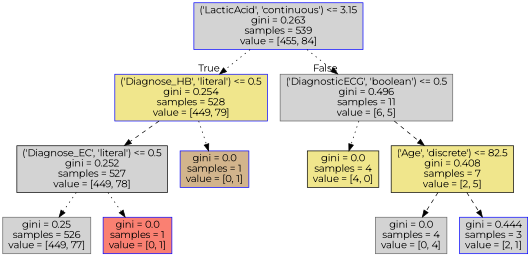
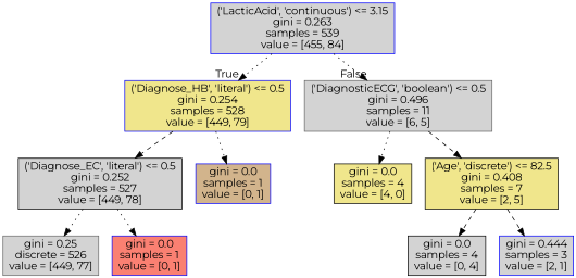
  digraph {
    fontname=Montserrat
    node [color=blue fillcolor=lightgrey fontname=Montserrat shape=box style=filled]
    edge [fontname=Montserrat style=dotted]
    n1 [label="('LacticAcid', 'continuous') <= 3.15\ngini = 0.263\nsamples = 539\nvalue = [455, 84]"]
    n2 [fillcolor=khaki label="('Diagnose_HB', 'literal') <= 0.5\ngini = 0.254\nsamples = 528\nvalue = [449, 79]"]
    n3 [color=gray40 label="('DiagnosticECG', 'boolean') <= 0.5\ngini = 0.496\nsamples = 11\nvalue = [6, 5]"]
    n4 [color=black label="('Diagnose_EC', 'literal') <= 0.5\ngini = 0.252\nsamples = 527\nvalue = [449, 78]"]
    n5 [fillcolor=tan label="gini = 0.0\nsamples = 1\nvalue = [0, 1]"]
    n6 [color=black fillcolor=khaki label="gini = 0.0\nsamples = 4\nvalue = [4, 0]"]
    n7 [color=black fillcolor=khaki label="('Age', 'discrete') <= 82.5\ngini = 0.408\nsamples = 7\nvalue = [2, 5]"]
-   n8 [color=gray40 label="gini = 0.25\nsamples = 526\nvalue = [449, 77]"]
+   n8 [color=gray40 label="gini = 0.25\ndiscrete = 526\nvalue = [449, 77]"]
    n9 [fillcolor=salmon label="gini = 0.0\nsamples = 1\nvalue = [0, 1]"]
-   n10 [color=gray40 label="gini = 0.0\nsamples = 4\nvalue = [0, 4]"]
+   n10 [color=black label="gini = 0.0\nsamples = 4\nvalue = [0, 4]"]
    n11 [label="gini = 0.444\nsamples = 3\nvalue = [2, 1]"]
    n1 -> n2 [headlabel=True labelangle=45 labeldistance=2.5]
    n1 -> n3 [headlabel=False labelangle=-45 labeldistance=2.5]
    n2 -> n4 [style=dashed]
    n2 -> n5
    n3 -> n6
    n3 -> n7 [style=dashed]
    n4 -> n8
    n4 -> n9
    n7 -> n10 [style=dashed]
    n7 -> n11 [style=dashed]
  }
